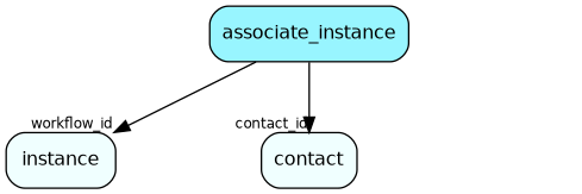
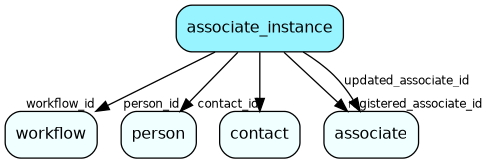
  digraph {
    fontname="DejaVu Sans"
    node [fillcolor=azure1 fontname="DejaVu Sans" fontsize=12 shape=box style="rounded, filled"]
    edge [fontname="DejaVu Sans" fontsize=9]
    n1 [fillcolor=cadetblue1 label=associate_instance]
-   workflow [label=instance]
+   workflow
+   person
    contact
+   associate
    n1 -> workflow [headlabel=workflow_id]
+   n1 -> person [headlabel=person_id]
    n1 -> contact [headlabel=contact_id]
+   n1 -> associate [headlabel=registered_associate_id]
+   n1 -> associate [label=updated_associate_id]
  }
